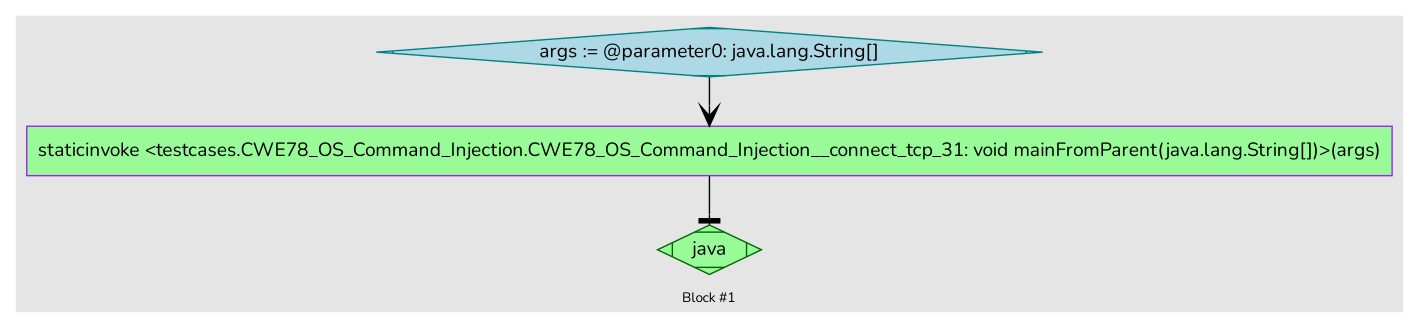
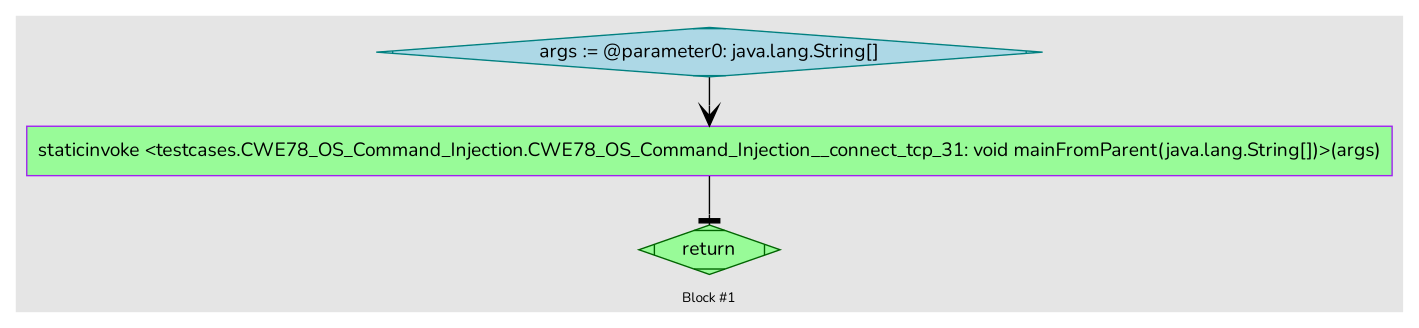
  digraph {
    color=gray90
    compound=true
    fontsize=10
    labelloc=b
    style=filled
    fontname=Nunito
    node [fillcolor=palegreen shape=Mdiamond style=filled fontname=Nunito]
    edge [arrowsize=1.5 fontcolor=grey40 fontsize=10 fontname=Nunito]
    n1 [color=teal fillcolor=lightblue label="args := @parameter0: java.lang.String[]"]
    n2 [color=purple label="staticinvoke &lt;testcases.CWE78_OS_Command_Injection.CWE78_OS_Command_Injection__connect_tcp_31: void mainFromParent(java.lang.String[])&gt;(args)" shape=box]
-   n3 [color=darkgreen label=java]
+   n3 [color=darkgreen label=return]
    subgraph cluster_1 {
      label="Block #1"
      n1
      n2
      n3
    }
    n1 -> n2 [arrowhead=vee]
    n2 -> n3 [arrowhead=tee]
  }
